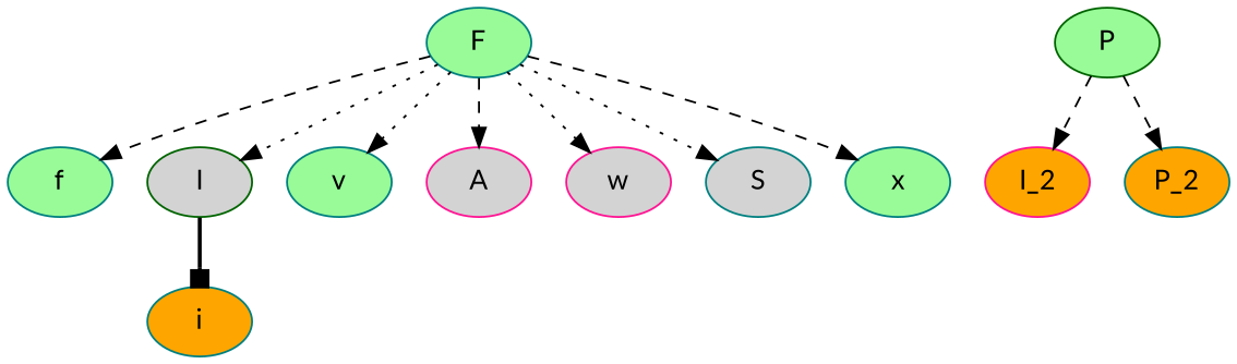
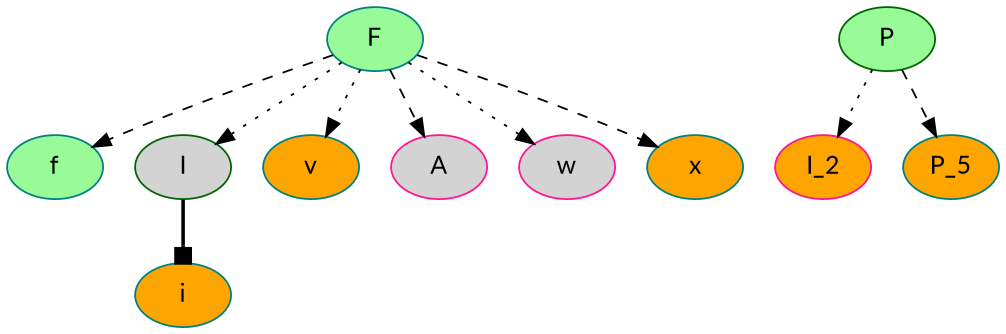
  digraph {
    fontname=Lato
    shape=circle
    node [color=teal fillcolor=orange fontname=Lato style=filled]
    edge [arrowhead=normal fontname=Lato style=dotted]
    n1 [fillcolor=palegreen label=f]
    F [fillcolor=palegreen]
    n3 [color=darkgreen fillcolor=lightgrey label=I]
-   n4 [fillcolor=palegreen label=v]
+   n4 [label=v]
    n5 [color=deeppink fillcolor=lightgrey label=A]
    n6 [color=deeppink fillcolor=lightgrey label=w]
-   n7 [fillcolor=lightgrey label=S]
-   n8 [fillcolor=palegreen label=x]
+   n8 [label=x]
    n9 [label=i]
    n10 [color=darkgreen fillcolor=palegreen label=P]
    I_2 [color=deeppink]
-   P_2
+   P_2 [label=P_5]
    F -> n1 [style=dashed]
    F -> n3
    F -> n4
    F -> n5 [style=dashed]
    F -> n6
-   F -> n7
    F -> n8 [style=dashed]
    n3 -> n9 [arrowhead=box style=bold]
-   n10 -> I_2 [style=dashed]
+   n10 -> I_2
    n10 -> P_2 [style=dashed]
  }
